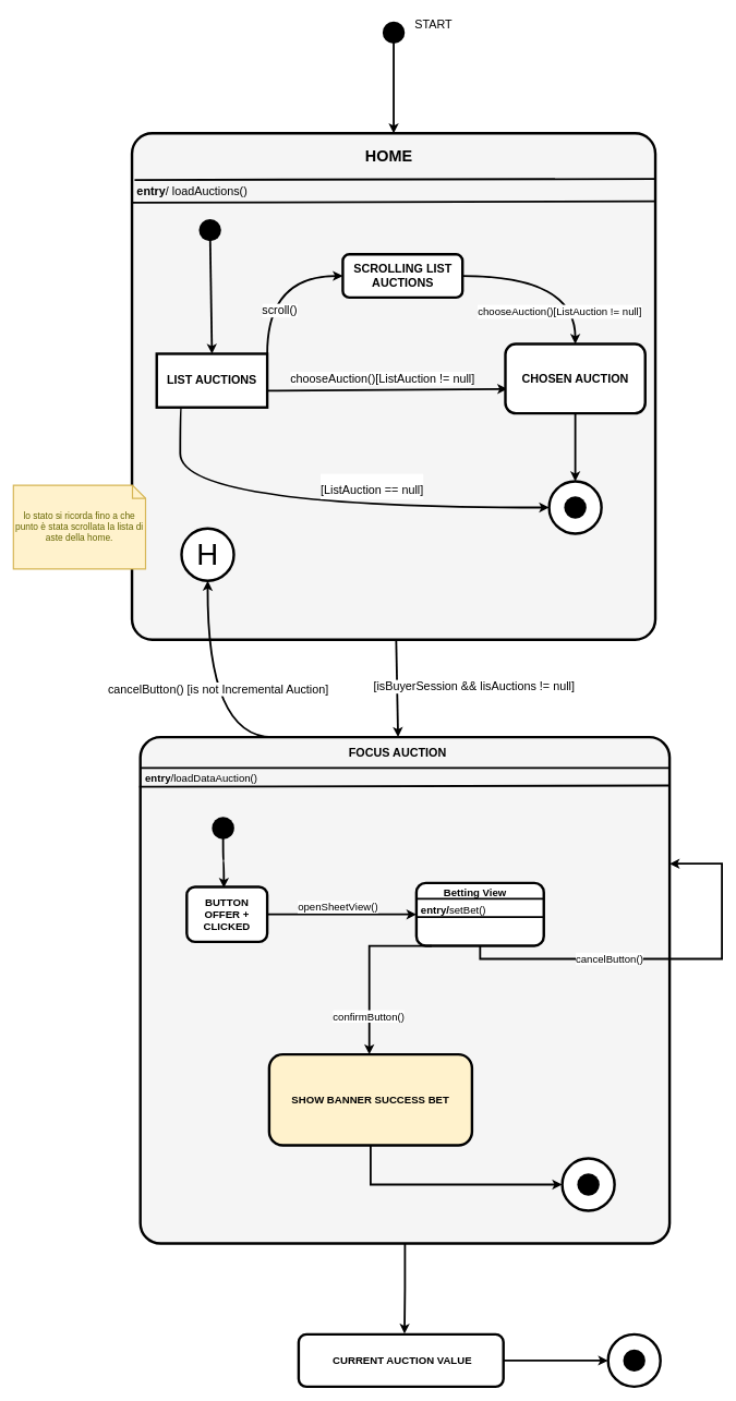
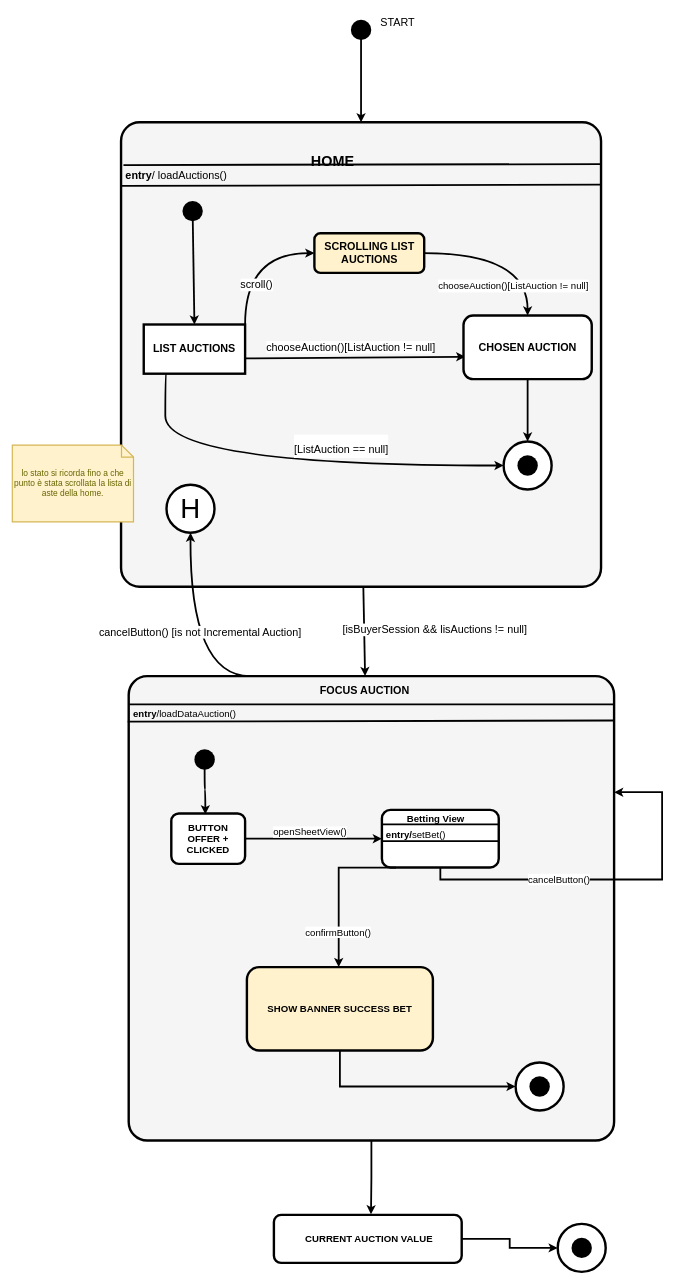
  <mxCell id="0" />
  <mxCell id="1" parent="0" />
  <mxCell id="2" style="rounded=0;orthogonalLoop=1;jettySize=auto;html=1;entryX=0.5;entryY=0;entryDx=0;entryDy=0;strokeWidth=3;fontSize=14;exitX=0.85;exitY=0.1;exitDx=0;exitDy=0;exitPerimeter=0;" edge="1" parent="1" source="3" target="6"><mxGeometry relative="1" as="geometry" /></mxCell>
  <mxCell id="3" value="" style="shape=waypoint;sketch=0;fillStyle=solid;size=6;pointerEvents=1;points=[];fillColor=none;resizable=0;rotatable=0;perimeter=centerPerimeter;snapToPoint=1;strokeWidth=15;" vertex="1" parent="1"><mxGeometry x="591.25" y="39" width="20" height="20" as="geometry" /></mxCell>
  <mxCell id="4" style="edgeStyle=none;rounded=0;orthogonalLoop=1;jettySize=auto;html=1;strokeWidth=3;fontSize=18;entryX=0.487;entryY=0;entryDx=0;entryDy=0;entryPerimeter=0;" edge="1" parent="1" target="26"><mxGeometry relative="1" as="geometry"><mxPoint x="601.25" y="1126.286" as="targetPoint" /><mxPoint x="605" y="974" as="sourcePoint" /></mxGeometry></mxCell>
  <mxCell id="5" value="[isBuyerSession &amp;amp;&amp;amp; lisAuctions != null]" style="edgeLabel;html=1;align=center;verticalAlign=middle;resizable=0;points=[];fontSize=18;" vertex="1" connectable="0" parent="4"><mxGeometry x="-0.111" y="3" relative="1" as="geometry"><mxPoint x="114" y="7" as="offset" /></mxGeometry></mxCell>
  <mxCell id="6" value="" style="rounded=1;whiteSpace=wrap;html=1;strokeWidth=4;fontSize=14;fillColor=#f5f5f5;fontColor=#333333;strokeColor=#000000;arcSize=4;" vertex="1" parent="1"><mxGeometry x="201.25" y="203" width="800" height="774" as="geometry" /></mxCell>
  <mxCell id="7" value="" style="endArrow=none;html=1;rounded=0;strokeWidth=3;fontSize=14;exitX=0.005;exitY=0.092;exitDx=0;exitDy=0;entryX=1;entryY=0.09;entryDx=0;entryDy=0;exitPerimeter=0;entryPerimeter=0;" edge="1" parent="1" source="6" target="6"><mxGeometry width="50" height="50" relative="1" as="geometry"><mxPoint x="351" y="647" as="sourcePoint" /><mxPoint x="401" y="597" as="targetPoint" /></mxGeometry></mxCell>
- <mxCell id="8" value="&lt;b&gt;&lt;font style=&quot;font-size: 24px;&quot;&gt;HOME&lt;/font&gt;&lt;/b&gt;" style="text;html=1;strokeColor=none;fillColor=none;align=center;verticalAlign=middle;whiteSpace=wrap;rounded=0;fontSize=14;" vertex="1" parent="1"><mxGeometry x="564" y="223" width="60" height="30" as="geometry" /></mxCell>
+ <mxCell id="8" value="&lt;b&gt;&lt;font style=&quot;font-size: 24px;&quot;&gt;HOME&lt;/font&gt;&lt;/b&gt;" style="text;html=1;strokeColor=none;fillColor=none;align=center;verticalAlign=middle;whiteSpace=wrap;rounded=0;fontSize=14;" vertex="1" parent="1"><mxGeometry x="524" y="253" width="60" height="30" as="geometry" /></mxCell>
  <mxCell id="9" value="" style="endArrow=none;html=1;rounded=0;strokeWidth=3;fontSize=14;exitX=0.001;exitY=0.137;exitDx=0;exitDy=0;exitPerimeter=0;entryX=0.998;entryY=0.134;entryDx=0;entryDy=0;entryPerimeter=0;" edge="1" parent="1" source="6" target="6"><mxGeometry width="50" height="50" relative="1" as="geometry"><mxPoint x="288" y="328.996" as="sourcePoint" /><mxPoint x="994" y="312" as="targetPoint" /></mxGeometry></mxCell>
  <mxCell id="10" value="START" style="text;html=1;align=center;verticalAlign=middle;resizable=0;points=[];autosize=1;strokeColor=none;fillColor=none;fontSize=18;" vertex="1" parent="1"><mxGeometry x="624" y="20" width="75" height="34" as="geometry" /></mxCell>
  <mxCell id="11" style="edgeStyle=none;rounded=0;orthogonalLoop=1;jettySize=auto;html=1;entryX=0.005;entryY=0.679;entryDx=0;entryDy=0;strokeWidth=3;fontSize=18;exitX=1.007;exitY=0.689;exitDx=0;exitDy=0;entryPerimeter=0;exitPerimeter=0;" edge="1" parent="1" source="15"><mxGeometry relative="1" as="geometry"><mxPoint x="407" y="586.26" as="sourcePoint" /><mxPoint x="775.069" y="593.734" as="targetPoint" /></mxGeometry></mxCell>
  <mxCell id="12" value="chooseAuction()[ListAuction != null]" style="edgeLabel;html=1;align=center;verticalAlign=middle;resizable=0;points=[];fontSize=18;" vertex="1" connectable="0" parent="11"><mxGeometry x="-0.149" y="2" relative="1" as="geometry"><mxPoint x="18" y="-16" as="offset" /></mxGeometry></mxCell>
  <mxCell id="13" style="edgeStyle=orthogonalEdgeStyle;curved=1;rounded=0;orthogonalLoop=1;jettySize=auto;html=1;entryX=0;entryY=0.5;entryDx=0;entryDy=0;strokeWidth=3;fontSize=46;exitX=0.25;exitY=1;exitDx=0;exitDy=0;" edge="1" parent="1" source="15" target="21"><mxGeometry relative="1" as="geometry"><mxPoint x="273" y="614" as="sourcePoint" /><mxPoint x="813.91" y="792.04" as="targetPoint" /><Array as="points"><mxPoint x="281" y="610" /><mxPoint x="275" y="610" /><mxPoint x="275" y="775" /></Array></mxGeometry></mxCell>
  <mxCell id="14" value="&lt;font style=&quot;font-size: 18px;&quot;&gt;[ListAuction == null]&lt;/font&gt;" style="edgeLabel;html=1;align=center;verticalAlign=middle;resizable=0;points=[];fontSize=32;" vertex="1" connectable="0" parent="13"><mxGeometry x="0.205" y="10" relative="1" as="geometry"><mxPoint x="26" y="-23" as="offset" /></mxGeometry></mxCell>
  <mxCell id="15" value="&lt;b&gt;LIST AUCTIONS&lt;/b&gt;" style="whiteSpace=wrap;html=1;strokeColor=#000000;strokeWidth=4;fontSize=18;rounded=0;" vertex="1" parent="1"><mxGeometry x="239.08" y="540" width="168.92" height="82" as="geometry" /></mxCell>
  <mxCell id="16" style="edgeStyle=none;rounded=0;orthogonalLoop=1;jettySize=auto;html=1;entryX=0.5;entryY=0;entryDx=0;entryDy=0;strokeWidth=3;fontSize=18;" edge="1" parent="1" source="17" target="15"><mxGeometry relative="1" as="geometry" /></mxCell>
  <mxCell id="17" value="" style="shape=waypoint;sketch=0;fillStyle=solid;size=6;pointerEvents=1;points=[];fillColor=none;resizable=0;rotatable=0;perimeter=centerPerimeter;snapToPoint=1;strokeWidth=15;" vertex="1" parent="1"><mxGeometry x="310.54" y="341" width="20" height="20" as="geometry" /></mxCell>
  <mxCell id="18" style="edgeStyle=none;rounded=0;orthogonalLoop=1;jettySize=auto;html=1;entryX=0.5;entryY=0;entryDx=0;entryDy=0;strokeWidth=3;fontSize=18;" edge="1" parent="1" source="19" target="21"><mxGeometry relative="1" as="geometry" /></mxCell>
  <mxCell id="19" value="&lt;b&gt;CHOSEN AUCTION&lt;/b&gt;" style="rounded=1;whiteSpace=wrap;html=1;strokeColor=#000000;strokeWidth=4;fontSize=18;" vertex="1" parent="1"><mxGeometry x="772" y="525" width="213.75" height="106" as="geometry" /></mxCell>
  <mxCell id="20" value="&lt;b style=&quot;border-color: var(--border-color);&quot;&gt;entry&lt;/b&gt;/ loadAuctions()" style="text;html=1;strokeColor=none;fillColor=none;align=center;verticalAlign=middle;whiteSpace=wrap;rounded=0;fontSize=18;" vertex="1" parent="1"><mxGeometry x="182" y="277" width="223" height="30" as="geometry" /></mxCell>
  <mxCell id="21" value="" style="ellipse;whiteSpace=wrap;html=1;aspect=fixed;strokeColor=#000000;strokeWidth=4;fontSize=18;" vertex="1" parent="1"><mxGeometry x="838.87" y="735" width="80" height="80" as="geometry" /></mxCell>
  <mxCell id="22" value="" style="shape=waypoint;sketch=0;fillStyle=solid;size=6;pointerEvents=1;points=[];fillColor=none;resizable=0;rotatable=0;perimeter=centerPerimeter;snapToPoint=1;strokeWidth=15;" vertex="1" parent="1"><mxGeometry x="868.87" y="765" width="20" height="20" as="geometry" /></mxCell>
  <mxCell id="23" style="edgeStyle=orthogonalEdgeStyle;rounded=0;orthogonalLoop=1;jettySize=auto;html=1;exitX=0.25;exitY=0;exitDx=0;exitDy=0;entryX=0.5;entryY=1;entryDx=0;entryDy=0;strokeWidth=3;fontSize=18;curved=1;" edge="1" parent="1" source="26" target="29"><mxGeometry relative="1" as="geometry"><Array as="points"><mxPoint x="316" y="1126" /></Array></mxGeometry></mxCell>
  <mxCell id="24" value="cancelButton() [is not Incremental Auction]" style="edgeLabel;html=1;align=center;verticalAlign=middle;resizable=0;points=[];fontSize=18;" vertex="1" connectable="0" parent="23"><mxGeometry x="0.015" y="-14" relative="1" as="geometry"><mxPoint x="2" y="-2" as="offset" /></mxGeometry></mxCell>
  <mxCell id="25" style="edgeStyle=orthogonalEdgeStyle;rounded=0;orthogonalLoop=1;jettySize=auto;html=1;strokeWidth=3;fontSize=16;startArrow=none;startFill=0;endArrow=classic;endFill=1;entryX=0.517;entryY=-0.012;entryDx=0;entryDy=0;entryPerimeter=0;" edge="1" parent="1" source="26" target="56"><mxGeometry relative="1" as="geometry"><mxPoint x="618.5" y="2021.333" as="targetPoint" /></mxGeometry></mxCell>
  <mxCell id="26" value="" style="rounded=1;whiteSpace=wrap;html=1;strokeWidth=4;fontSize=14;fillColor=#f5f5f5;fontColor=#333333;strokeColor=#000000;arcSize=4;" vertex="1" parent="1"><mxGeometry x="214" y="1126" width="809" height="774" as="geometry" /></mxCell>
  <mxCell id="27" value="" style="endArrow=none;html=1;rounded=0;strokeWidth=3;fontSize=14;exitX=0.001;exitY=0.061;exitDx=0;exitDy=0;exitPerimeter=0;" edge="1" parent="1" source="26"><mxGeometry width="50" height="50" relative="1" as="geometry"><mxPoint x="221" y="1173" as="sourcePoint" /><mxPoint x="1022" y="1173" as="targetPoint" /></mxGeometry></mxCell>
  <mxCell id="28" value="&lt;b&gt;FOCUS AUCTION&lt;/b&gt;" style="text;html=1;strokeColor=none;fillColor=none;align=center;verticalAlign=middle;whiteSpace=wrap;rounded=0;fontSize=18;" vertex="1" parent="1"><mxGeometry x="491" y="1135" width="233" height="30" as="geometry" /></mxCell>
  <mxCell id="29" value="&lt;font style=&quot;font-size: 46px;&quot;&gt;H&lt;/font&gt;" style="ellipse;whiteSpace=wrap;html=1;aspect=fixed;strokeColor=#000000;strokeWidth=4;fontSize=18;" vertex="1" parent="1"><mxGeometry x="277" y="807" width="80" height="80" as="geometry" /></mxCell>
  <mxCell id="30" style="edgeStyle=orthogonalEdgeStyle;curved=1;rounded=0;orthogonalLoop=1;jettySize=auto;html=1;entryX=1;entryY=0;entryDx=0;entryDy=0;strokeWidth=3;fontSize=18;endArrow=none;endFill=0;startArrow=classic;startFill=1;" edge="1" parent="1" source="33" target="15"><mxGeometry relative="1" as="geometry" /></mxCell>
  <mxCell id="31" value="scroll()" style="edgeLabel;html=1;align=center;verticalAlign=middle;resizable=0;points=[];fontSize=18;" vertex="1" connectable="0" parent="30"><mxGeometry x="0.432" y="18" relative="1" as="geometry"><mxPoint as="offset" /></mxGeometry></mxCell>
  <mxCell id="32" value="&lt;span style=&quot;color: rgb(0, 0, 0); font-family: Helvetica; font-style: normal; font-variant-ligatures: normal; font-variant-caps: normal; font-weight: 400; letter-spacing: normal; orphans: 2; text-align: center; text-indent: 0px; text-transform: none; widows: 2; word-spacing: 0px; -webkit-text-stroke-width: 0px; background-color: rgb(255, 255, 255); text-decoration-thickness: initial; text-decoration-style: initial; text-decoration-color: initial; float: none; display: inline !important;&quot;&gt;&lt;font style=&quot;font-size: 16px;&quot;&gt;chooseAuction()[ListAuction != null]&lt;/font&gt;&lt;/span&gt;" style="edgeStyle=orthogonalEdgeStyle;curved=1;rounded=0;orthogonalLoop=1;jettySize=auto;html=1;entryX=0.5;entryY=0;entryDx=0;entryDy=0;strokeWidth=3;fontSize=18;startArrow=none;startFill=0;endArrow=classic;endFill=1;" edge="1" parent="1" source="33" target="19"><mxGeometry x="0.643" y="-24" relative="1" as="geometry"><mxPoint as="offset" /></mxGeometry></mxCell>
- <mxCell id="33" value="&lt;b&gt;SCROLLING LIST AUCTIONS&lt;/b&gt;" style="rounded=1;whiteSpace=wrap;html=1;strokeColor=#000000;strokeWidth=4;fontSize=18;" vertex="1" parent="1"><mxGeometry x="523.5" y="388" width="183" height="66" as="geometry" /></mxCell>
+ <mxCell id="33" value="&lt;b&gt;SCROLLING LIST AUCTIONS&lt;/b&gt;" style="rounded=1;whiteSpace=wrap;html=1;strokeColor=#000000;strokeWidth=4;fontSize=18;fillColor=#fff2cc;" vertex="1" parent="1"><mxGeometry x="523.5" y="388" width="183" height="66" as="geometry" /></mxCell>
  <mxCell id="34" value="lo stato si ricorda fino a che punto è stata scrollata la lista di aste della home." style="shape=note;strokeWidth=2;fontSize=14;size=20;whiteSpace=wrap;html=1;fillColor=#fff2cc;strokeColor=#d6b656;fontColor=#666600;" vertex="1" parent="1"><mxGeometry x="20" y="741" width="202" height="128" as="geometry" /></mxCell>
  <mxCell id="35" style="edgeStyle=orthogonalEdgeStyle;curved=1;rounded=0;orthogonalLoop=1;jettySize=auto;html=1;strokeWidth=3;fontSize=16;startArrow=none;startFill=0;endArrow=classic;endFill=1;" edge="1" parent="1" source="37" target="44"><mxGeometry relative="1" as="geometry" /></mxCell>
  <mxCell id="36" value="openSheetView()" style="edgeLabel;html=1;align=center;verticalAlign=middle;resizable=0;points=[];fontSize=16;" vertex="1" connectable="0" parent="35"><mxGeometry x="-0.15" relative="1" as="geometry"><mxPoint x="10" y="-12" as="offset" /></mxGeometry></mxCell>
  <mxCell id="37" value="&lt;b&gt;BUTTON OFFER + CLICKED&lt;/b&gt;" style="rounded=1;whiteSpace=wrap;html=1;strokeColor=#000000;strokeWidth=4;fontSize=16;" vertex="1" parent="1"><mxGeometry x="285" y="1355" width="123" height="84" as="geometry" /></mxCell>
  <mxCell id="38" style="edgeStyle=orthogonalEdgeStyle;curved=1;rounded=0;orthogonalLoop=1;jettySize=auto;html=1;entryX=0.461;entryY=0.017;entryDx=0;entryDy=0;entryPerimeter=0;strokeWidth=3;fontSize=16;startArrow=none;startFill=0;endArrow=classic;endFill=1;" edge="1" parent="1" source="39" target="37"><mxGeometry relative="1" as="geometry" /></mxCell>
  <mxCell id="39" value="" style="shape=waypoint;sketch=0;fillStyle=solid;size=6;pointerEvents=1;points=[];fillColor=none;resizable=0;rotatable=0;perimeter=centerPerimeter;snapToPoint=1;strokeWidth=15;" vertex="1" parent="1"><mxGeometry x="330.54" y="1255" width="20" height="20" as="geometry" /></mxCell>
  <mxCell id="40" value="" style="endArrow=none;html=1;rounded=0;strokeWidth=3;fontSize=14;exitX=-0.002;exitY=0.098;exitDx=0;exitDy=0;exitPerimeter=0;" edge="1" parent="1" source="26"><mxGeometry width="50" height="50" relative="1" as="geometry"><mxPoint x="222" y="1200" as="sourcePoint" /><mxPoint x="1022" y="1200" as="targetPoint" /></mxGeometry></mxCell>
  <mxCell id="41" value="&lt;b&gt;entry&lt;/b&gt;/loadDataAuction()" style="text;html=1;strokeColor=none;fillColor=none;align=center;verticalAlign=middle;whiteSpace=wrap;rounded=0;fontSize=16;" vertex="1" parent="1"><mxGeometry x="212" y="1173" width="191" height="30" as="geometry" /></mxCell>
  <mxCell id="42" style="edgeStyle=orthogonalEdgeStyle;rounded=0;orthogonalLoop=1;jettySize=auto;html=1;entryX=1;entryY=0.25;entryDx=0;entryDy=0;strokeWidth=3;fontSize=16;startArrow=none;startFill=0;endArrow=classic;endFill=1;" edge="1" parent="1" source="44" target="26"><mxGeometry relative="1" as="geometry"><Array as="points"><mxPoint x="733" y="1465" /><mxPoint x="1103" y="1465" /><mxPoint x="1103" y="1320" /></Array></mxGeometry></mxCell>
  <mxCell id="43" value="cancelButton()" style="edgeLabel;html=1;align=center;verticalAlign=middle;resizable=0;points=[];fontSize=16;" vertex="1" connectable="0" parent="42"><mxGeometry x="-0.296" y="1" relative="1" as="geometry"><mxPoint as="offset" /></mxGeometry></mxCell>
  <mxCell id="44" value="&lt;br&gt;&lt;b&gt;&lt;br&gt;&lt;/b&gt;" style="rounded=1;whiteSpace=wrap;html=1;strokeColor=#000000;strokeWidth=4;fontSize=16;" vertex="1" parent="1"><mxGeometry x="636" y="1349" width="194.75" height="96" as="geometry" /></mxCell>
  <mxCell id="45" value="" style="endArrow=none;html=1;rounded=0;strokeWidth=3;fontSize=16;curved=1;exitX=0;exitY=0.25;exitDx=0;exitDy=0;entryX=1;entryY=0.25;entryDx=0;entryDy=0;" edge="1" parent="1" source="44" target="44"><mxGeometry width="50" height="50" relative="1" as="geometry"><mxPoint x="656" y="1473" as="sourcePoint" /><mxPoint x="706" y="1423" as="targetPoint" /></mxGeometry></mxCell>
  <mxCell id="46" value="&lt;b&gt;Betting View&lt;/b&gt;" style="text;html=1;strokeColor=none;fillColor=none;align=left;verticalAlign=middle;whiteSpace=wrap;rounded=0;fontSize=16;" vertex="1" parent="1"><mxGeometry x="676.25" y="1349" width="114.25" height="30" as="geometry" /></mxCell>
  <mxCell id="47" value="" style="endArrow=none;html=1;rounded=0;strokeWidth=3;fontSize=16;curved=1;exitX=0;exitY=0.25;exitDx=0;exitDy=0;entryX=1;entryY=0.25;entryDx=0;entryDy=0;" edge="1" parent="1"><mxGeometry width="50" height="50" relative="1" as="geometry"><mxPoint x="636" y="1401" as="sourcePoint" /><mxPoint x="830.75" y="1401" as="targetPoint" /></mxGeometry></mxCell>
  <mxCell id="48" value="&lt;b&gt;entry/&lt;/b&gt;setBet()" style="text;html=1;strokeColor=none;fillColor=none;align=left;verticalAlign=middle;whiteSpace=wrap;rounded=0;fontSize=16;" vertex="1" parent="1"><mxGeometry x="641" y="1375" width="188" height="30" as="geometry" /></mxCell>
  <mxCell id="49" style="edgeStyle=orthogonalEdgeStyle;rounded=0;orthogonalLoop=1;jettySize=auto;html=1;entryX=0.12;entryY=1.002;entryDx=0;entryDy=0;entryPerimeter=0;strokeWidth=3;fontSize=16;startArrow=classic;startFill=1;endArrow=none;endFill=0;" edge="1" parent="1" source="52" target="44"><mxGeometry relative="1" as="geometry"><Array as="points"><mxPoint x="564" y="1527" /><mxPoint x="564" y="1445" /></Array></mxGeometry></mxCell>
  <mxCell id="50" value="confirmButton()" style="edgeLabel;html=1;align=center;verticalAlign=middle;resizable=0;points=[];fontSize=16;" vertex="1" connectable="0" parent="49"><mxGeometry x="-0.55" y="2" relative="1" as="geometry"><mxPoint as="offset" /></mxGeometry></mxCell>
  <mxCell id="51" style="edgeStyle=orthogonalEdgeStyle;rounded=0;orthogonalLoop=1;jettySize=auto;html=1;entryX=0;entryY=0.5;entryDx=0;entryDy=0;strokeWidth=3;fontSize=16;startArrow=none;startFill=0;endArrow=classic;endFill=1;exitX=0.5;exitY=1;exitDx=0;exitDy=0;" edge="1" parent="1" source="52" target="53"><mxGeometry relative="1" as="geometry" /></mxCell>
  <mxCell id="52" value="&lt;b&gt;SHOW BANNER SUCCESS BET&lt;/b&gt;" style="rounded=1;whiteSpace=wrap;html=1;strokeColor=#000000;strokeWidth=4;fontSize=16;fillColor=#fff2cc;" vertex="1" parent="1"><mxGeometry x="411" y="1611" width="310" height="139" as="geometry" /></mxCell>
  <mxCell id="53" value="" style="ellipse;whiteSpace=wrap;html=1;aspect=fixed;strokeColor=#000000;strokeWidth=4;fontSize=18;" vertex="1" parent="1"><mxGeometry x="858.87" y="1770" width="80" height="80" as="geometry" /></mxCell>
  <mxCell id="54" value="" style="shape=waypoint;sketch=0;fillStyle=solid;size=6;pointerEvents=1;points=[];fillColor=none;resizable=0;rotatable=0;perimeter=centerPerimeter;snapToPoint=1;strokeWidth=15;" vertex="1" parent="1"><mxGeometry x="888.87" y="1800" width="20" height="20" as="geometry" /></mxCell>
  <mxCell id="55" style="edgeStyle=orthogonalEdgeStyle;rounded=0;orthogonalLoop=1;jettySize=auto;html=1;entryX=0;entryY=0.5;entryDx=0;entryDy=0;strokeWidth=3;fontFamily=Helvetica;fontSize=16;startArrow=none;startFill=0;endArrow=classic;endFill=1;" edge="1" parent="1" source="56" target="57"><mxGeometry relative="1" as="geometry" /></mxCell>
- <mxCell id="56" value="&lt;div tabindex=&quot;0&quot; id=&quot;tw-target-text-container&quot; class=&quot;tw-ta-container F0azHf tw-nfl&quot;&gt;&lt;pre dir=&quot;ltr&quot; data-ved=&quot;2ahUKEwiz5IGOoo2GAxUH3AIHHaCoAFgQ3ewLegQIBRAT&quot; aria-label=&quot;Testo tradotto&quot; style=&quot;text-align:left&quot; id=&quot;tw-target-text&quot; data-placeholder=&quot;Traduzione&quot; class=&quot;tw-data-text tw-text-large tw-ta&quot;&gt;&lt;font face=&quot;Helvetica&quot;&gt;&lt;b&gt; CURRENT AUCTION VALUE&lt;/b&gt;&lt;/font&gt;&lt;/pre&gt;&lt;/div&gt;" style="rounded=1;whiteSpace=wrap;html=1;strokeColor=#000000;strokeWidth=4;fontSize=16;" vertex="1" parent="1"><mxGeometry x="456" y="2039" width="313" height="80" as="geometry" /></mxCell>
+ <mxCell id="56" value="&lt;div tabindex=&quot;0&quot; id=&quot;tw-target-text-container&quot; class=&quot;tw-ta-container F0azHf tw-nfl&quot;&gt;&lt;pre dir=&quot;ltr&quot; data-ved=&quot;2ahUKEwiz5IGOoo2GAxUH3AIHHaCoAFgQ3ewLegQIBRAT&quot; aria-label=&quot;Testo tradotto&quot; style=&quot;text-align:left&quot; id=&quot;tw-target-text&quot; data-placeholder=&quot;Traduzione&quot; class=&quot;tw-data-text tw-text-large tw-ta&quot;&gt;&lt;font face=&quot;Helvetica&quot;&gt;&lt;b&gt; CURRENT AUCTION VALUE&lt;/b&gt;&lt;/font&gt;&lt;/pre&gt;&lt;/div&gt;" style="rounded=1;whiteSpace=wrap;html=1;strokeColor=#000000;strokeWidth=4;fontSize=16;" vertex="1" parent="1"><mxGeometry x="456" y="2024" width="313" height="80" as="geometry" /></mxCell>
  <mxCell id="57" value="" style="ellipse;whiteSpace=wrap;html=1;aspect=fixed;strokeColor=#000000;strokeWidth=4;fontSize=18;" vertex="1" parent="1"><mxGeometry x="929" y="2039" width="80" height="80" as="geometry" /></mxCell>
  <mxCell id="58" value="" style="shape=waypoint;sketch=0;fillStyle=solid;size=6;pointerEvents=1;points=[];fillColor=none;resizable=0;rotatable=0;perimeter=centerPerimeter;snapToPoint=1;strokeWidth=15;" vertex="1" parent="1"><mxGeometry x="959" y="2069" width="20" height="20" as="geometry" /></mxCell>
